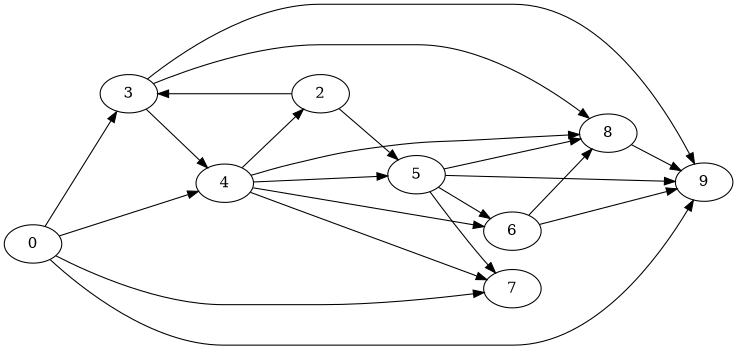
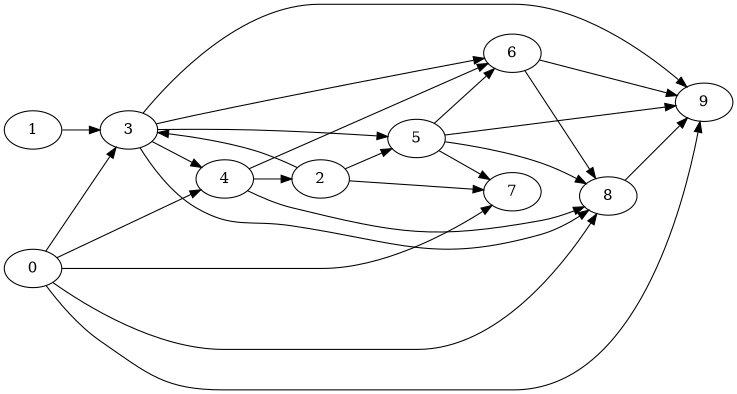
  digraph {
    "Duplicate states"=0
    GraphType=Random
    "Max states in OPEN"=0
    Modes="120000ms; topo-ordered tasks, ; Pruning: task equivalence, fixed order ready list, ; F-value: ; Optimisation: best schedule length (SL) optimisation on equal, "
    NumberOfTasks=10
    "Pruned using list schedule length"=26
    "States removed from OPEN"=0
    TargetSystem="Homogeneous-4"
    "Time to schedule (ms)"=79
    "Total idle time"=80
    "Total schedule length"=102
    "Total sequential time"=149
    "Total states created"=71
    rankdir=LR
    node ["Finish time"=16 Processor=0 "Start time"=0 Weight=16]
    edge [Weight=6]
+   1 ["Finish time"=23 Weight=23]
    3 ["Finish time"=43 "Start time"=25 Weight=18]
    8 ["Finish time"=94 Processor=3 "Start time"=78]
    4 ["Finish time"=48 "Start time"=43 Weight=5]
    9 ["Finish time"=102 Processor=3 "Start time"=94 Weight=8]
    6 ["Finish time"=74 "Start time"=69 Weight=5]
    2 [Processor=1]
    5 ["Finish time"=69 "Start time"=48 Weight=21]
    7 ["Finish time"=95 "Start time"=74 Weight=21]
    0 [Processor=2]
+   1 -> 3
    3 -> 8
    3 -> 4 [Weight=4]
    3 -> 9
+   3 -> 6 [Weight=5]
    8 -> 9 [Weight=5]
    4 -> 8 [Weight=9]
    4 -> 6 [Weight=7]
    4 -> 2 [Weight=7]
-   4 -> 5 [Weight=5]
-   4 -> 7 [Weight=3]
+   3 -> 5 [Weight=5]
+   2 -> 7 [Weight=3]
    6 -> 8 [Weight=4]
    6 -> 9 [Weight=2]
    2 -> 3 [Weight=9]
    2 -> 5 [Weight=3]
    5 -> 8 [Weight=5]
    5 -> 9 [Weight=7]
    5 -> 6 [Weight=10]
    5 -> 7
    0 -> 3 [Weight=4]
+   0 -> 8
    0 -> 4 [Weight=9]
    0 -> 9 [Weight=3]
    0 -> 7 [Weight=5]
  }
